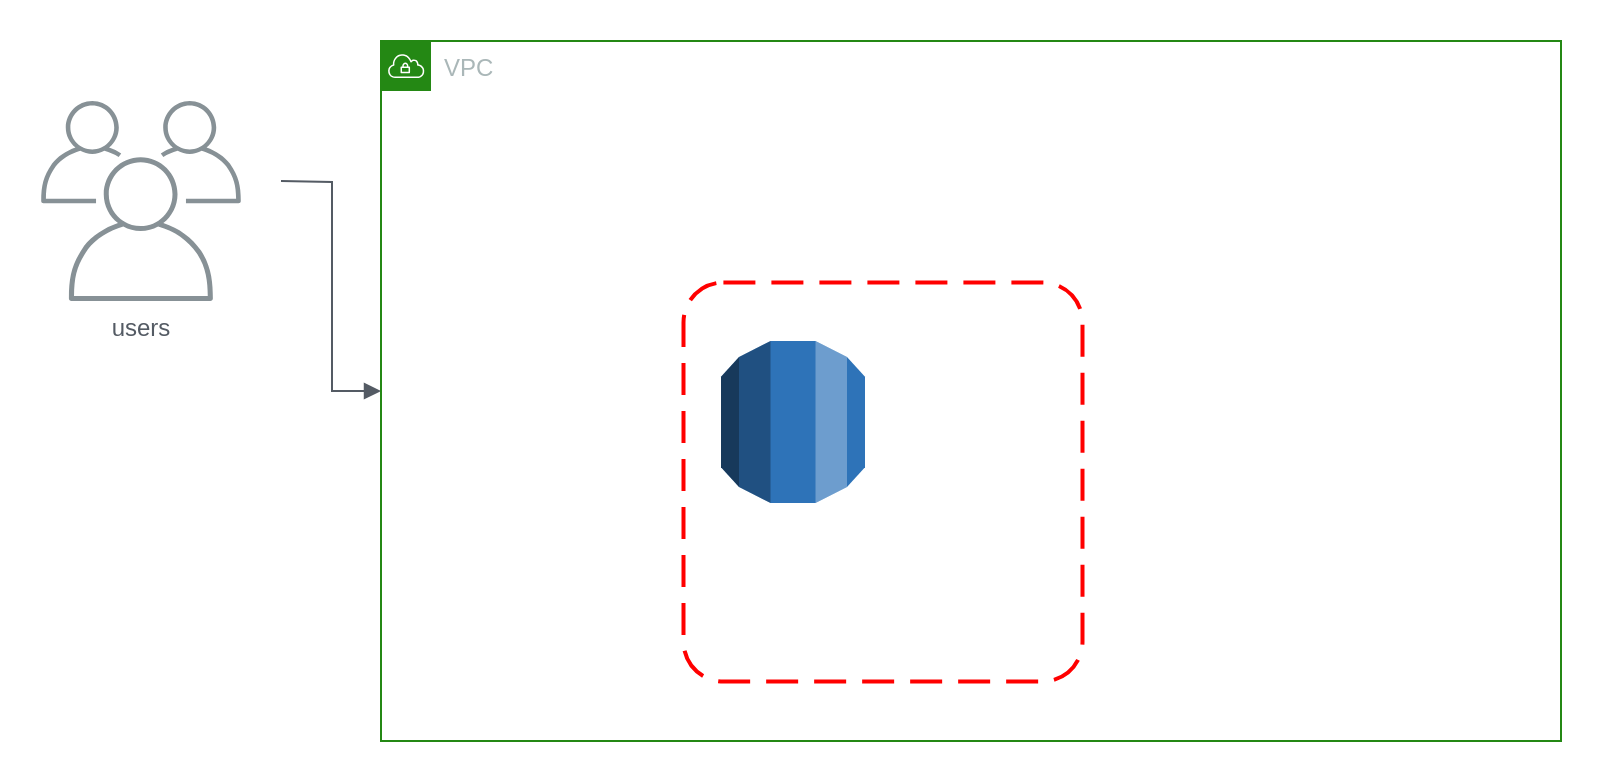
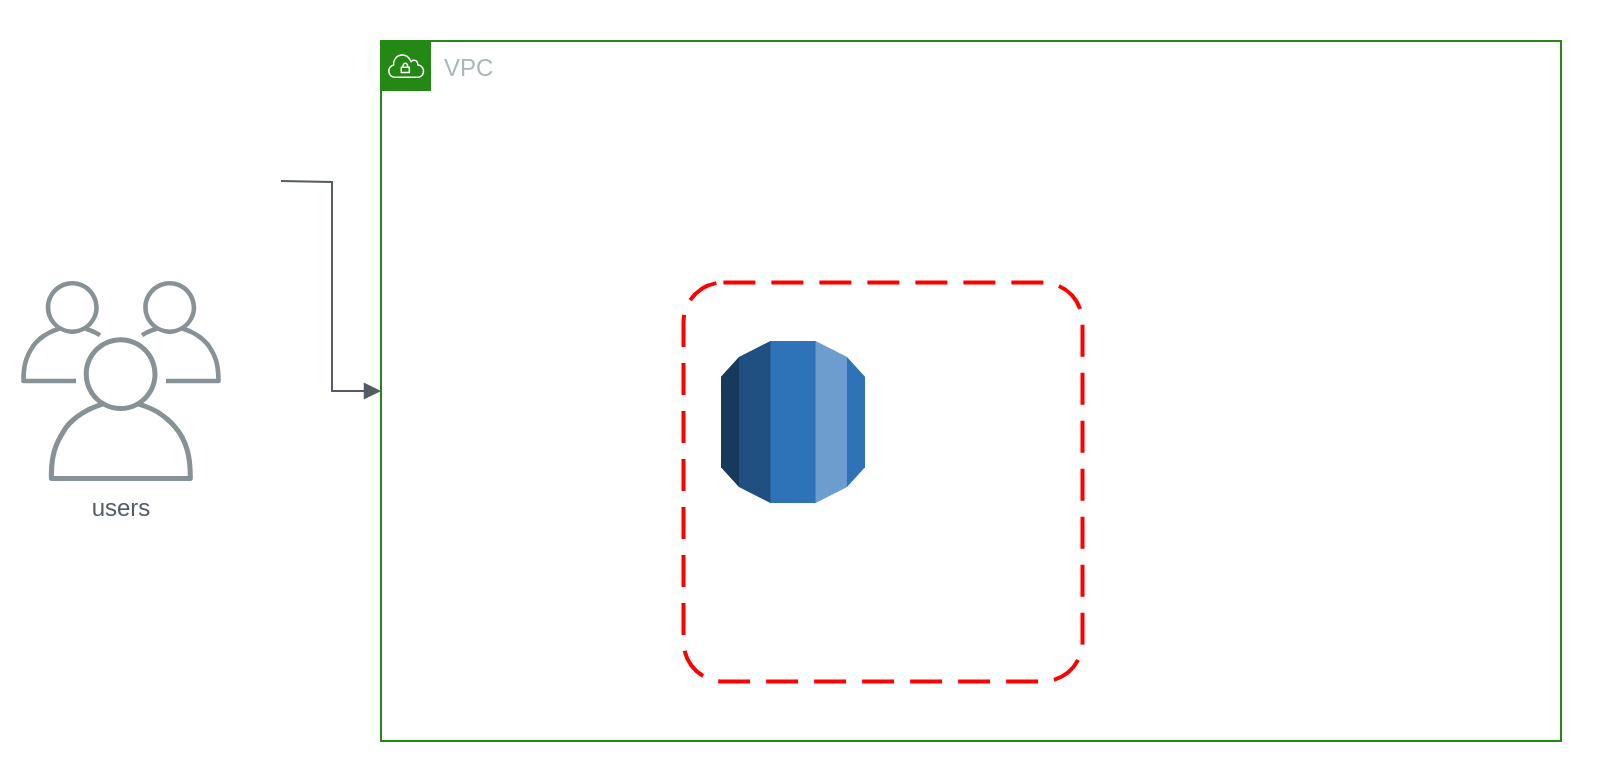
  <mxCell id="0" />
  <mxCell id="1" parent="0" />
  <mxCell id="2" value="" style="rounded=1;arcSize=10;dashed=1;strokeColor=#ff0000;fillColor=none;gradientColor=none;dashPattern=8 4;strokeWidth=2;" vertex="1" parent="1"><mxGeometry x="341.25" y="140.75" width="199.5" height="199.5" as="geometry" /></mxCell>
- <mxCell id="3" value="users" style="sketch=0;outlineConnect=0;gradientColor=none;fontColor=#545B64;strokeColor=none;fillColor=#879196;dashed=0;verticalLabelPosition=bottom;verticalAlign=top;align=center;html=1;fontSize=12;fontStyle=0;aspect=fixed;shape=mxgraph.aws4.illustration_users;pointerEvents=1" vertex="1" parent="1"><mxGeometry x="20" y="50" width="100" height="100" as="geometry" /></mxCell>
+ <mxCell id="3" value="users" style="sketch=0;outlineConnect=0;gradientColor=none;fontColor=#545B64;strokeColor=none;fillColor=#879196;dashed=0;verticalLabelPosition=bottom;verticalAlign=top;align=center;html=1;fontSize=12;fontStyle=0;aspect=fixed;shape=mxgraph.aws4.illustration_users;pointerEvents=1" vertex="1" parent="1"><mxGeometry x="10" y="140" width="100" height="100" as="geometry" /></mxCell>
  <mxCell id="4" value="" style="edgeStyle=orthogonalEdgeStyle;html=1;endArrow=block;elbow=vertical;startArrow=none;endFill=1;strokeColor=#545B64;rounded=0;" edge="1" parent="1" target="5"><mxGeometry width="100" relative="1" as="geometry"><mxPoint x="140" y="90" as="sourcePoint" /><mxPoint x="240" y="90" as="targetPoint" /></mxGeometry></mxCell>
  <mxCell id="5" value="VPC" style="points=[[0,0],[0.25,0],[0.5,0],[0.75,0],[1,0],[1,0.25],[1,0.5],[1,0.75],[1,1],[0.75,1],[0.5,1],[0.25,1],[0,1],[0,0.75],[0,0.5],[0,0.25]];outlineConnect=0;gradientColor=none;html=1;whiteSpace=wrap;fontSize=12;fontStyle=0;shape=mxgraph.aws4.group;grIcon=mxgraph.aws4.group_vpc;strokeColor=#248814;fillColor=none;verticalAlign=top;align=left;spacingLeft=30;fontColor=#AAB7B8;dashed=0;" vertex="1" parent="1"><mxGeometry x="190" y="20" width="590" height="350" as="geometry" /></mxCell>
  <mxCell id="6" value="" style="outlineConnect=0;dashed=0;verticalLabelPosition=bottom;verticalAlign=top;align=center;html=1;shape=mxgraph.aws3.rds;fillColor=#2E73B8;gradientColor=none;" vertex="1" parent="1"><mxGeometry x="360" y="170" width="72" height="81" as="geometry" /></mxCell>
